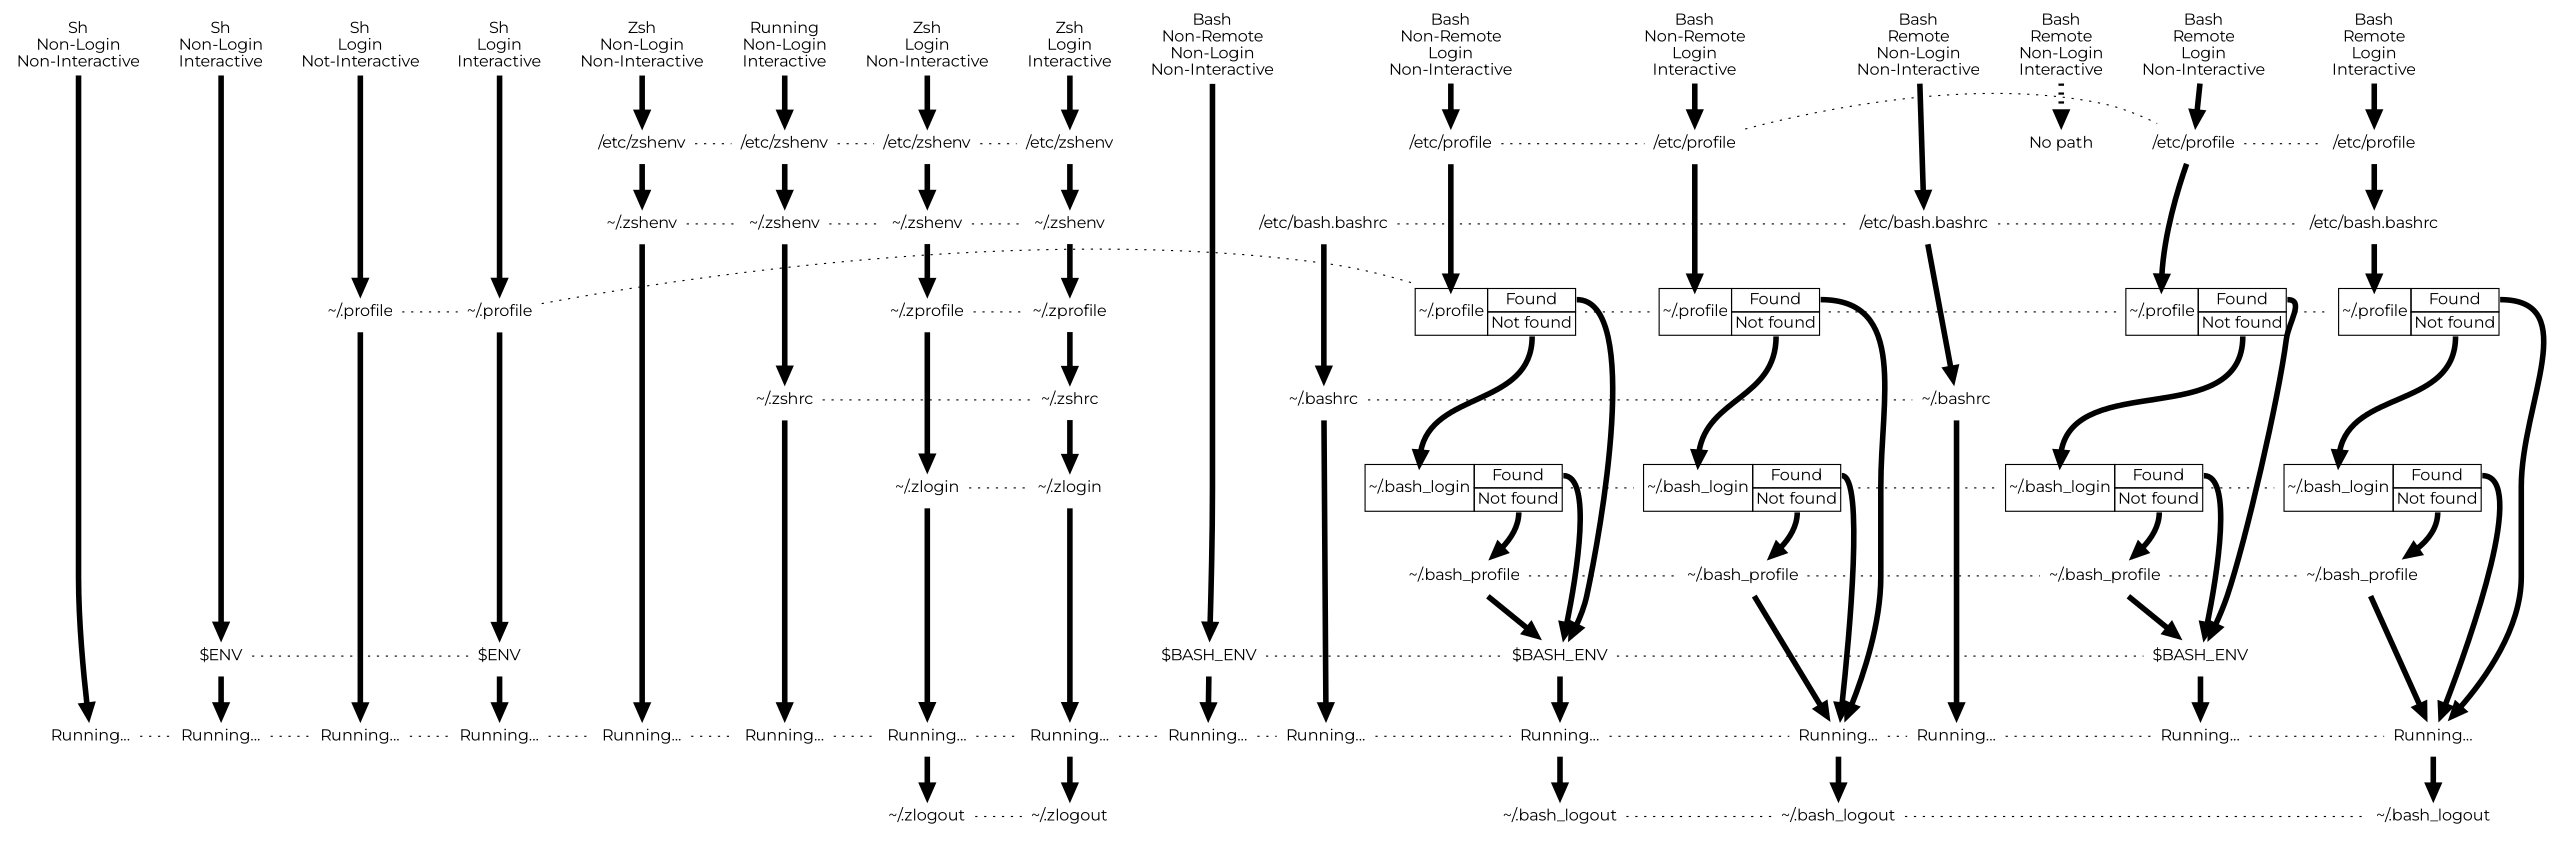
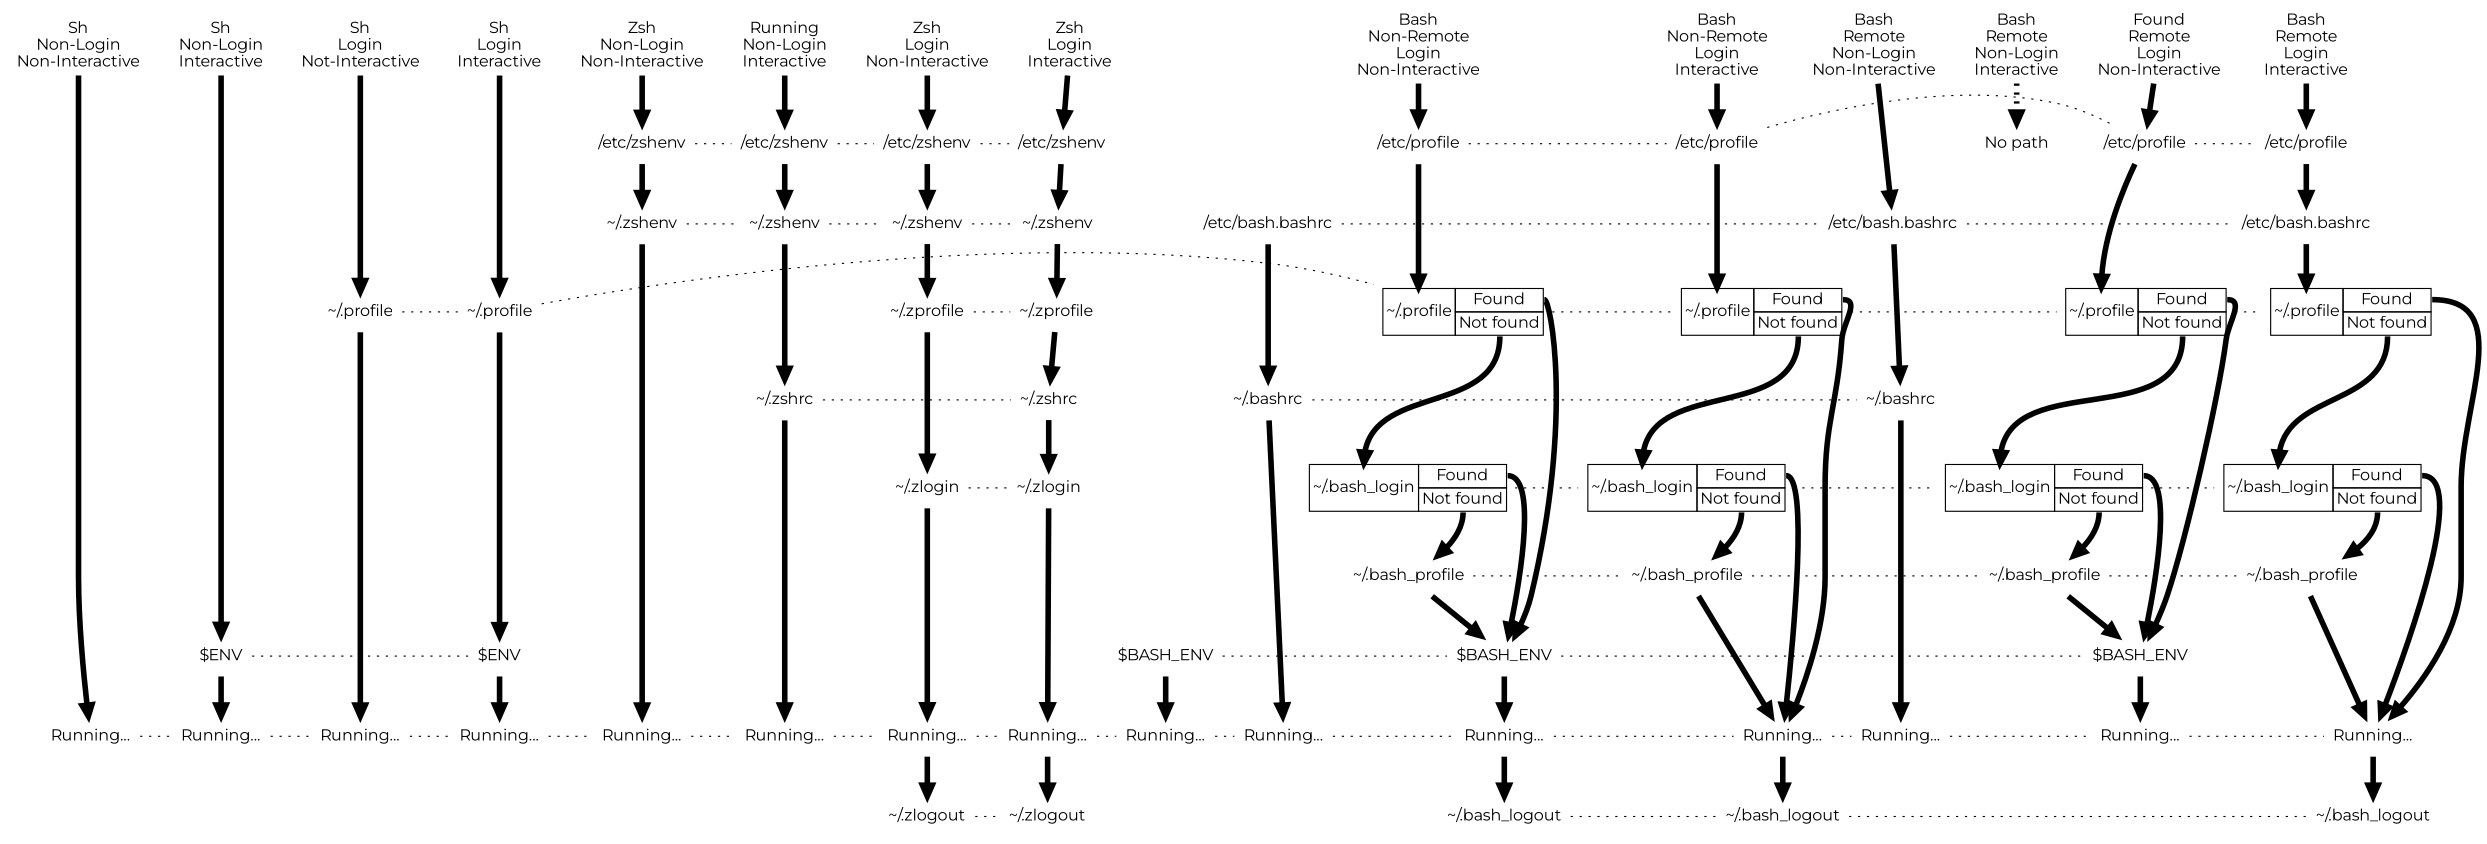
  digraph {
    fontname=Montserrat
    rankdir=TB
    node [fontname=Montserrat shape=none]
    edge [constraint=true dir=forward fontname=Montserrat penwidth=5 style=solid]
    n1 [label="Sh\nNon-Login\nNon-Interactive"]
    n2 [label="Sh\nNon-Login\nInteractive"]
    n3 [label="Sh\nLogin\nNot-Interactive"]
    n4 [label="Sh\nLogin\nInteractive"]
    n5 [label="Zsh\nNon-Login\nNon-Interactive"]
    n6 [label="Running\nNon-Login\nInteractive"]
    n7 [label="Zsh\nLogin\nNon-Interactive"]
    n8 [label="Zsh\nLogin\nInteractive"]
-   n9 [label="Bash\nNon-Remote\nNon-Login\nNon-Interactive"]
    n10 [label="Bash\nNon-Remote\nLogin\nNon-Interactive"]
    n11 [label="Bash\nNon-Remote\nLogin\nInteractive"]
    n12 [label="Bash\nRemote\nNon-Login\nNon-Interactive"]
    n13 [label="Bash\nRemote\nNon-Login\nInteractive"]
-   n14 [label="Bash\nRemote\nLogin\nNon-Interactive"]
+   n14 [label="Found\nRemote\nLogin\nNon-Interactive"]
    n15 [label="Bash\nRemote\nLogin\nInteractive"]
    n16 [label="/etc/profile"]
    n17 [label="/etc/profile"]
    n18 [label="/etc/profile"]
    n19 [label="/etc/profile"]
    n20 [label="~/.zlogin"]
    n21 [label="~/.zlogin"]
    n22 [label=< <table border='0' cellborder='1' cellspacing='0'><tr><td rowspan='2' port='in'>~/.bash_login</td><td port='found'>Found</td></tr><tr><td port='not_found'>Not found</td></tr></table> >]
    n23 [label=< <table border='0' cellborder='1' cellspacing='0'><tr><td rowspan='2' port='in'>~/.bash_login</td><td port='found'>Found</td></tr><tr><td port='not_found'>Not found</td></tr></table> >]
    n24 [label=< <table border='0' cellborder='1' cellspacing='0'><tr><td rowspan='2' port='in'>~/.bash_login</td><td port='found'>Found</td></tr><tr><td port='not_found'>Not found</td></tr></table> >]
    n25 [label=< <table border='0' cellborder='1' cellspacing='0'><tr><td rowspan='2' port='in'>~/.bash_login</td><td port='found'>Found</td></tr><tr><td port='not_found'>Not found</td></tr></table> >]
    n26 [label="~/.bash_profile"]
    n27 [label="~/.bash_profile"]
    n28 [label="~/.bash_profile"]
    n29 [label="~/.bash_profile"]
    n30 [label="/etc/bash.bashrc"]
    n31 [label="/etc/bash.bashrc"]
    n32 [label="/etc/bash.bashrc"]
    n33 [label="~/.zshrc"]
    n34 [label="~/.zshrc"]
    n35 [label="~/.bashrc"]
    n36 [label="~/.bashrc"]
    n37 [label="Running..."]
    n38 [label="Running..."]
    n39 [label="Running..."]
    n40 [label="Running..."]
    n41 [label="Running..."]
    n42 [label="Running..."]
    n43 [label="Running..."]
    n44 [label="Running..."]
    n45 [label="Running..."]
    n46 [label="Running..."]
    n47 [label="Running..."]
    n48 [label="Running..."]
    n49 [label="Running..."]
    n50 [label="Running..."]
    n51 [label="Running..."]
    n52 [label="$BASH_ENV"]
    n53 [label="$BASH_ENV"]
    n54 [label="$BASH_ENV"]
    n55 [label="$ENV"]
    n56 [label="$ENV"]
    n57 [label="~/.zlogout"]
    n58 [label="~/.zlogout"]
    n59 [label="~/.bash_logout"]
    n60 [label="~/.bash_logout"]
    n61 [label="~/.bash_logout"]
    n62 [label="~/.profile"]
    n63 [label="~/.profile"]
    n64 [label=< <table border='0' cellborder='1' cellspacing='0'><tr><td rowspan='2' port='in'>~/.profile</td><td port='found'>Found</td></tr><tr><td port='not_found'>Not found</td></tr></table> >]
    n65 [label="~/.zprofile"]
    n66 [label="~/.zprofile"]
    n67 [label=< <table border='0' cellborder='1' cellspacing='0'><tr><td rowspan='2' port='in'>~/.profile</td><td port='found'>Found</td></tr><tr><td port='not_found'>Not found</td></tr></table> >]
    n68 [label=< <table border='0' cellborder='1' cellspacing='0'><tr><td rowspan='2' port='in'>~/.profile</td><td port='found'>Found</td></tr><tr><td port='not_found'>Not found</td></tr></table> >]
    n69 [label=< <table border='0' cellborder='1' cellspacing='0'><tr><td rowspan='2' port='in'>~/.profile</td><td port='found'>Found</td></tr><tr><td port='not_found'>Not found</td></tr></table> >]
    n70 [label="~/.zshenv"]
    n71 [label="~/.zshenv"]
    n72 [label="~/.zshenv"]
    n73 [label="~/.zshenv"]
    n74 [label="/etc/zshenv"]
    n75 [label="/etc/zshenv"]
    n76 [label="/etc/zshenv"]
    n77 [label="/etc/zshenv"]
    n78 [label="No path"]
    subgraph sub_1 {
      rank=same
      n1
      n2
      n3
      n4
      n5
      n6
      n7
      n8
-     n9
      n10
      n11
      n12
      n13
      n14
      n15
    }
    subgraph sub_2 {
      rank=same
      n16
      n17
      n18
      n19
    }
    subgraph sub_3 {
      rank=same
      n20
      n21
      n22
      n23
      n24
      n25
    }
    subgraph sub_4 {
      rank=same
      n26
      n27
      n28
      n29
    }
    subgraph sub_5 {
      rank=same
      n30
      n31
      n32
    }
    subgraph sub_6 {
      rank=same
      n33
      n34
      n35
      n36
    }
    subgraph sub_7 {
      rank=same
      n37
      n38
      n39
      n40
      n41
      n42
      n43
      n44
      n45
      n46
      n47
      n48
      n49
      n50
      n51
    }
    subgraph sub_8 {
      rank=same
      n52
      n53
      n54
      n55
      n56
    }
    subgraph sub_9 {
      rank=same
      n57
      n58
      n59
      n60
      n61
    }
    subgraph sub_10 {
      rank=same
      n62
      n63
      n64
      n65
      n66
      n67
      n68
      n69
    }
    subgraph sub_11 {
      rank=same
      n70
      n71
      n72
      n73
    }
    subgraph sub_12 {
      rank=same
      n74
      n75
      n76
      n77
    }
    n1 -> n37
    n2 -> n55
    n3 -> n62
    n4 -> n63
    n5 -> n74
    n6 -> n75
    n7 -> n76
    n8 -> n77
-   n9 -> n52
    n10 -> n16
    n11 -> n17
    n12 -> n13 [dir=none style=invis penwidth=""]
    n12 -> n31
    n13 -> n14 [dir=none style=invis penwidth=""]
    n13 -> n78 [style=dotted]
    n14 -> n18
    n15 -> n19
    n16 -> n17 [constraint=false dir=none style=dotted penwidth=""]
    n16 -> n64 [headport=in]
    n17 -> n18 [constraint=false dir=none style=dotted penwidth=""]
    n17 -> n67 [headport=in]
    n18 -> n19 [constraint=false dir=none style=dotted penwidth=""]
    n18 -> n68 [headport=in]
    n19 -> n32
    n20 -> n21 [constraint=false dir=none style=dotted penwidth=""]
    n20 -> n43
    n21 -> n44
    n22 -> n23 [constraint=false dir=none style=dotted penwidth=""]
    n22 -> n26 [tailport=not_found]
    n22 -> n53 [tailport=found]
    n23 -> n24 [constraint=false dir=none style=dotted penwidth=""]
    n23 -> n27 [tailport=not_found]
    n23 -> n48 [tailport=found]
    n24 -> n25 [constraint=false dir=none style=dotted penwidth=""]
    n24 -> n28 [tailport=not_found]
    n24 -> n54 [tailport=found]
    n25 -> n29 [tailport=not_found]
    n25 -> n51 [tailport=found]
    n26 -> n27 [constraint=false dir=none style=dotted penwidth=""]
    n26 -> n53
    n27 -> n28 [constraint=false dir=none style=dotted penwidth=""]
    n27 -> n48
    n28 -> n29 [constraint=false dir=none style=dotted penwidth=""]
    n28 -> n54
    n29 -> n51
    n30 -> n31 [constraint=false dir=none style=dotted penwidth=""]
    n30 -> n35
    n31 -> n32 [constraint=false dir=none style=dotted penwidth=""]
    n31 -> n36
    n32 -> n69 [headport=in]
    n33 -> n34 [constraint=false dir=none style=dotted penwidth=""]
    n33 -> n42
    n34 -> n21
    n35 -> n36 [constraint=false dir=none style=dotted penwidth=""]
    n35 -> n46
    n36 -> n49
    n37 -> n38 [dir=none style=dotted penwidth=""]
    n38 -> n39 [dir=none style=dotted penwidth=""]
    n39 -> n40 [dir=none style=dotted penwidth=""]
    n40 -> n41 [dir=none style=dotted penwidth=""]
    n41 -> n42 [dir=none style=dotted penwidth=""]
    n42 -> n43 [dir=none style=dotted penwidth=""]
    n43 -> n44 [dir=none style=dotted penwidth=""]
    n43 -> n57
    n44 -> n45 [dir=none style=dotted penwidth=""]
    n44 -> n58
    n45 -> n46 [dir=none style=dotted penwidth=""]
    n46 -> n47 [dir=none style=dotted penwidth=""]
    n47 -> n48 [dir=none style=dotted penwidth=""]
    n47 -> n59
    n48 -> n49 [dir=none style=dotted penwidth=""]
    n48 -> n60
    n49 -> n50 [dir=none style=dotted penwidth=""]
    n50 -> n51 [dir=none style=dotted penwidth=""]
    n51 -> n61
    n52 -> n45
    n52 -> n53 [constraint=false dir=none style=dotted penwidth=""]
    n53 -> n47
    n53 -> n54 [constraint=false dir=none style=dotted penwidth=""]
    n54 -> n50
    n55 -> n38
    n55 -> n56 [constraint=false dir=none style=dotted penwidth=""]
    n56 -> n40
    n57 -> n58 [constraint=false dir=none style=dotted penwidth=""]
    n59 -> n60 [constraint=false dir=none style=dotted penwidth=""]
    n60 -> n61 [constraint=false dir=none style=dotted penwidth=""]
    n62 -> n39
    n62 -> n63 [constraint=false dir=none style=dotted penwidth=""]
    n63 -> n56
    n63 -> n64 [constraint=false dir=none style=dotted penwidth=""]
    n64 -> n22 [headport=in tailport=not_found]
    n64 -> n53 [tailport=found]
    n64 -> n67 [constraint=false dir=none style=dotted penwidth=""]
    n65 -> n20
    n65 -> n66 [constraint=false dir=none style=dotted penwidth=""]
    n66 -> n34
    n67 -> n23 [headport=in tailport=not_found]
    n67 -> n48 [tailport=found]
    n67 -> n68 [constraint=false dir=none style=dotted penwidth=""]
    n68 -> n24 [headport=in tailport=not_found]
    n68 -> n54 [tailport=found]
    n68 -> n69 [constraint=false dir=none style=dotted penwidth=""]
    n69 -> n25 [headport=in tailport=not_found]
    n69 -> n51 [tailport=found]
    n70 -> n41
    n70 -> n71 [constraint=false dir=none style=dotted penwidth=""]
    n71 -> n33
    n71 -> n72 [constraint=false dir=none style=dotted penwidth=""]
    n72 -> n65
    n72 -> n73 [constraint=false dir=none style=dotted penwidth=""]
    n73 -> n66
    n74 -> n70
    n74 -> n75 [constraint=false dir=none style=dotted penwidth=""]
    n75 -> n71
    n75 -> n76 [constraint=false dir=none style=dotted penwidth=""]
    n76 -> n72
    n76 -> n77 [constraint=false dir=none style=dotted penwidth=""]
    n77 -> n73
  }
